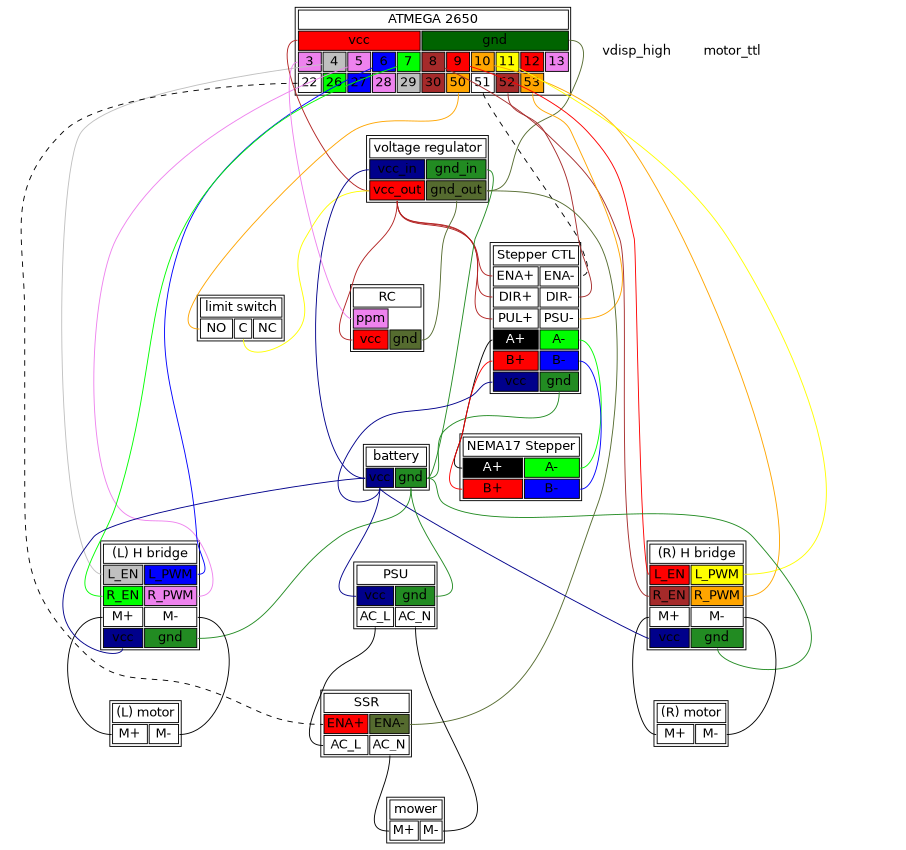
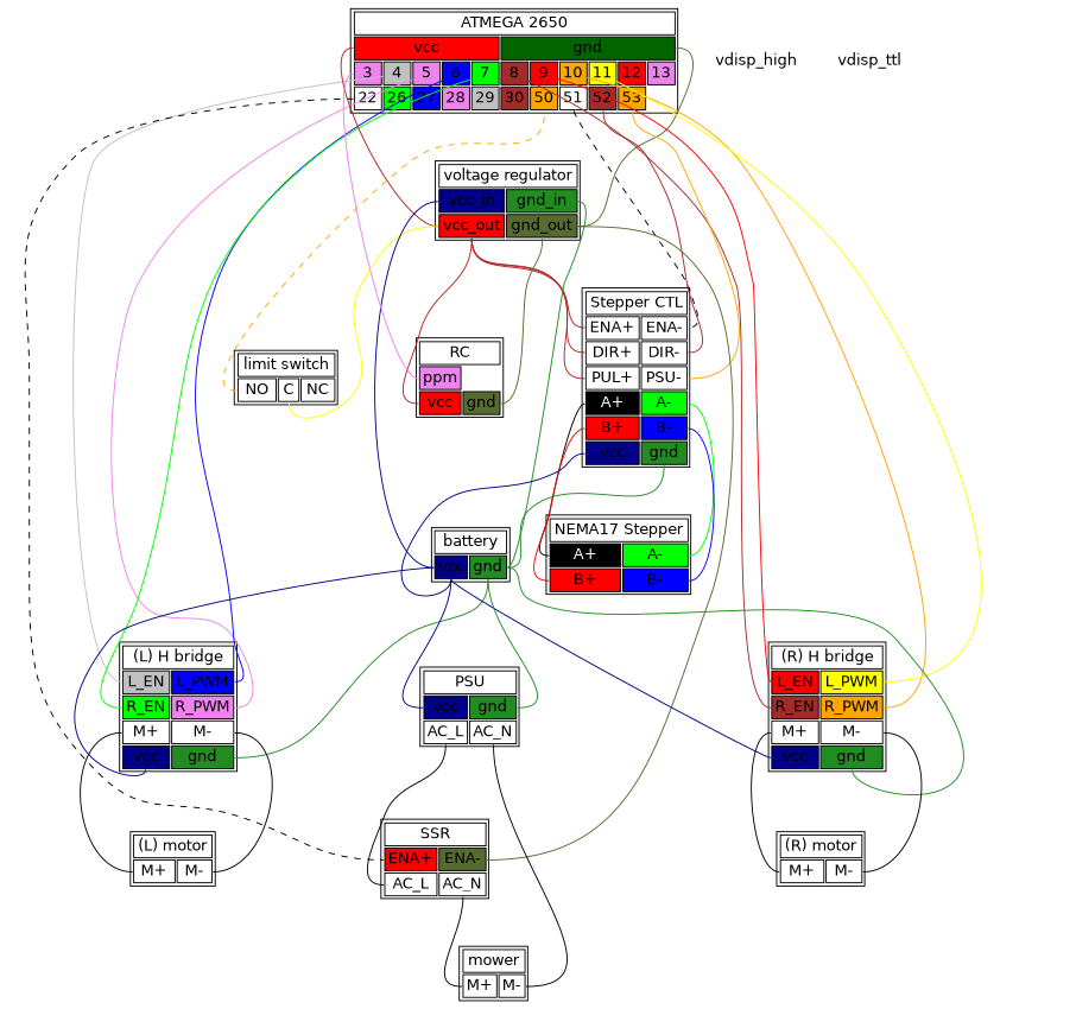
  graph {
    fontname="DejaVu Sans"
    node [fontname="DejaVu Sans" shape=none]
    edge [fontname="DejaVu Sans" headport=vcc tailport=gnd]
    n1 [label=<<table> 		<tr><td colspan="11">ATMEGA 2650</td></tr> 		<tr> 			<td port="vcc" bgcolor="red" colspan="5">vcc</td> 			<td port="gnd" bgcolor="darkgreen" colspan="6">gnd</td> 		</tr><tr> 			<td port="3" bgcolor="violet">3</td> 			<td port="4" bgcolor="gray">4</td> 			<td port="5" bgcolor="violet">5</td> 			<td port="6" bgcolor="blue">6</td> 			<td port="7" bgcolor="green">7</td> 			<td port="8" bgcolor="brown">8</td> 			<td port="9" bgcolor="red">9</td> 			<td port="10" bgcolor="orange">10</td> 			<td port="11" bgcolor="yellow">11</td> 			<td port="12" bgcolor="red">12</td> 			<td port="13" bgcolor="violet">13</td> 		</tr><tr> 			<td port="22" bgcolor="white">22</td> 			<td port="26" bgcolor="green">26</td> 			<td port="27" bgcolor="blue">27</td> 			<td port="28" bgcolor="violet">28</td> 			<td port="29" bgcolor="gray">29</td> 			<td port="30" bgcolor="brown">30</td> 			<td port="50" bgcolor="orange">50</td> 			<td port="51" bgcolor="white">51</td> 			<td port="52" bgcolor="brown">52</td> 			<td port="53" bgcolor="orange">53</td> 		</tr> 		</table>>]
    n2 [label=<<table> 		<tr><td colspan="2">voltage regulator</td></tr> 		<tr><td port="vcc_in" bgcolor="blue4">vcc_in</td> 			<td port="gnd_in" bgcolor="forestgreen">gnd_in</td></tr> 		<tr><td port="vcc_out" bgcolor="red">vcc_out</td> 			<td port="gnd_out" bgcolor="darkolivegreen">gnd_out</td></tr></table>>]
    n3 [label=<<table> 		<tr><td colspan="2">(L) H bridge</td></tr> 		<tr><td port="L_EN" bgcolor="gray">L_EN</td> 			<td port="L_PWM" bgcolor="blue">L_PWM</td></tr> 		<tr><td port="R_EN" bgcolor="green">R_EN</td> 			<td port="R_PWM" bgcolor="violet">R_PWM</td></tr> 		<tr><td port="m_p">M+</td> 			<td port="m_m">M-</td></tr> 		<tr><td port="vcc" bgcolor="blue4">vcc</td> 			<td port="gnd" bgcolor="forestgreen">gnd</td></tr></table>>]
    n4 [label=<<table> 		<tr><td colspan="2">(R) H bridge</td></tr> 		<tr><td port="L_EN" bgcolor="red">L_EN</td> 			<td port="L_PWM" bgcolor="yellow">L_PWM</td></tr> 		<tr><td port="R_EN" bgcolor="brown">R_EN</td> 			<td port="R_PWM" bgcolor="orange">R_PWM</td></tr> 		<tr><td port="m_p">M+</td> 			<td port="m_m">M-</td></tr> 		<tr><td port="vcc" bgcolor="blue4">vcc</td> 			<td port="gnd" bgcolor="forestgreen">gnd</td></tr></table>>]
    n5 [label=<<table> 		<tr><td colspan="2">Stepper CTL</td></tr> 		<tr><td port="ENA_p">ENA+</td> 			<td port="ENA">ENA-</td></tr> 		<tr><td port="DIR_p">DIR+</td> 			<td port="DIR">DIR-</td></tr> 		<tr><td port="PUL_p">PUL+</td> 			<td port="PUL">PSU-</td></tr> 		<tr><td port="A_p" bgcolor="black"><font color="white">A+</font></td> 			<td port="A_m" bgcolor="green">A-</td></tr> 		<tr><td port="B_p" bgcolor="red">B+</td> 			<td port="B_m" bgcolor="blue">B-</td></tr> 		<tr><td port="vcc" bgcolor="blue4">vcc</td> 			<td port="gnd" bgcolor="forestgreen">gnd</td></tr></table>>]
    n6 [label=<<table> 		<tr><td colspan="2">SSR</td></tr> 		<tr><td port="ENA" bgcolor="red">ENA+</td> 			<td port="gnd" bgcolor="darkolivegreen">ENA-</td></tr> 		<tr><td port="AC_L">AC_L</td> 			<td port="AC_N">AC_N</td></tr></table>>]
    n7 [label=<<table><tr><td colspan="2">battery</td></tr> 		<tr><td port="vcc" bgcolor="blue4">vcc</td> 			<td port="gnd" bgcolor="forestgreen">gnd</td></tr></table>>]
    n8 [label=<<table><tr><td colspan="2">RC</td></tr> 		<tr><td port="ppm" bgcolor="violet">ppm</td></tr> 		<tr><td port="vcc" bgcolor="red">vcc</td> 			<td port="gnd" bgcolor="darkolivegreen">gnd</td></tr></table>>]
    n9 [label=<<table><tr><td colspan="3">limit switch</td></tr> 		<tr><td port="NO">NO</td> 			<td port="C">C</td> 			<td port="NC">NC</td></tr></table>>]
    n10 [label=<<table><tr><td colspan="2">(L) motor</td></tr> 		<tr><td port="m_p">M+</td> 			<td port="m_m">M-</td></tr></table>>]
    n11 [label=<<table><tr><td colspan="2">(R) motor</td></tr> 		<tr><td port="m_p">M+</td> 			<td port="m_m">M-</td></tr></table>>]
    n12 [label=<<table> 		<tr><td colspan="2">NEMA17 Stepper</td></tr> 		<tr><td port="A_p" bgcolor="black"><font color="white">A+</font></td> 			<td port="A_m" bgcolor="green">A-</td></tr> 		<tr><td port="B_p" bgcolor="red">B+</td> 			<td port="B_m" bgcolor="blue">B-</td></tr></table>>]
    n13 [label=<<table><tr><td colspan="2">mower</td></tr> 		<tr><td port="m_p">M+</td> 			<td port="m_m">M-</td></tr></table>>]
    n14 [label=<<table><tr><td colspan="2">PSU</td></tr> 		<tr><td port="vcc" bgcolor="blue4">vcc</td> 			<td port="gnd" bgcolor="forestgreen">gnd</td></tr> 		<tr><td port="AC_L">AC_L</td> 			<td port="AC_N">AC_N</td></tr></table>>]
    vdisp_high
-   vdisp_ttl [label=motor_ttl]
+   vdisp_ttl
    n1 -- n2 [color=darkolivegreen headport=gnd_out]
    n1 -- n3 [color=gray headport=L_EN tailport=4]
    n1 -- n3 [color=violet headport=R_PWM tailport=5]
    n1 -- n3 [color=blue headport=L_PWM tailport=6]
    n1 -- n3 [color=green headport=R_EN tailport=7]
    n1 -- n4 [color=brown headport=R_EN tailport=8]
    n1 -- n4 [color=red headport=L_EN tailport=9]
    n1 -- n4 [color=orange headport=R_PWM tailport=10]
    n1 -- n4 [color=yellow headport=L_PWM tailport=11]
    n1 -- n5 [headport=ENA style=dashed tailport=51]
    n1 -- n5 [color=brown headport=DIR tailport=52]
    n1 -- n5 [color=orange headport=PUL tailport=53]
    n1 -- n6 [headport=ENA style=dashed tailport=22]
    n2 -- n1 [color=firebrick tailport=vcc_out]
    n2 -- n5 [color=firebrick headport=ENA_p tailport=vcc_out]
    n2 -- n5 [color=firebrick headport=DIR_p tailport=vcc_out]
    n2 -- n5 [color=firebrick headport=PUL_p tailport=vcc_out]
    n2 -- n7 [color=forestgreen headport=gnd tailport=gnd_in]
    n2 -- n8 [color=firebrick tailport=vcc_out]
    n2 -- n9 [color=yellow headport=C tailport=vcc_out]
    n3 -- n7 [color=forestgreen headport=gnd]
    n3 -- n10 [headport=m_p tailport=m_p]
    n3 -- n10 [headport=m_m tailport=m_m]
    n4 -- n7 [color=forestgreen headport=gnd]
    n4 -- n11 [headport=m_p tailport=m_p]
    n4 -- n11 [headport=m_m tailport=m_m]
    n5 -- n7 [color=forestgreen headport=gnd]
    n5 -- n12 [color=black headport=A_p tailport=A_p]
    n5 -- n12 [color=red headport=B_p tailport=B_p]
    n5 -- n12 [color=green headport=A_m tailport=A_m]
    n5 -- n12 [color=blue headport=B_m tailport=B_m]
    n6 -- n2 [color=darkolivegreen headport=gnd_out]
    n6 -- n13 [headport=m_p tailport=AC_N]
    n7 -- n2 [color=blue4 headport=vcc_in tailport=vcc]
    n7 -- n3 [color=blue4 tailport=vcc]
    n7 -- n4 [color=blue4 tailport=vcc]
    n7 -- n5 [color=blue4 tailport=vcc]
    n7 -- n14 [color=forestgreen headport=gnd]
    n8 -- n1 [color=violet headport=3 tailport=ppm]
    n8 -- n2 [color=darkolivegreen headport=gnd_out]
-   n9 -- n1 [color=orange headport=50 tailport=NO]
+   n9 -- n1 [color=orange headport=50 tailport=NO style=dashed]
    n13 -- n14 [headport=AC_N tailport=m_m]
    n14 -- n6 [headport=AC_L tailport=AC_L]
    n14 -- n7 [color=blue4 tailport=vcc]
  }
